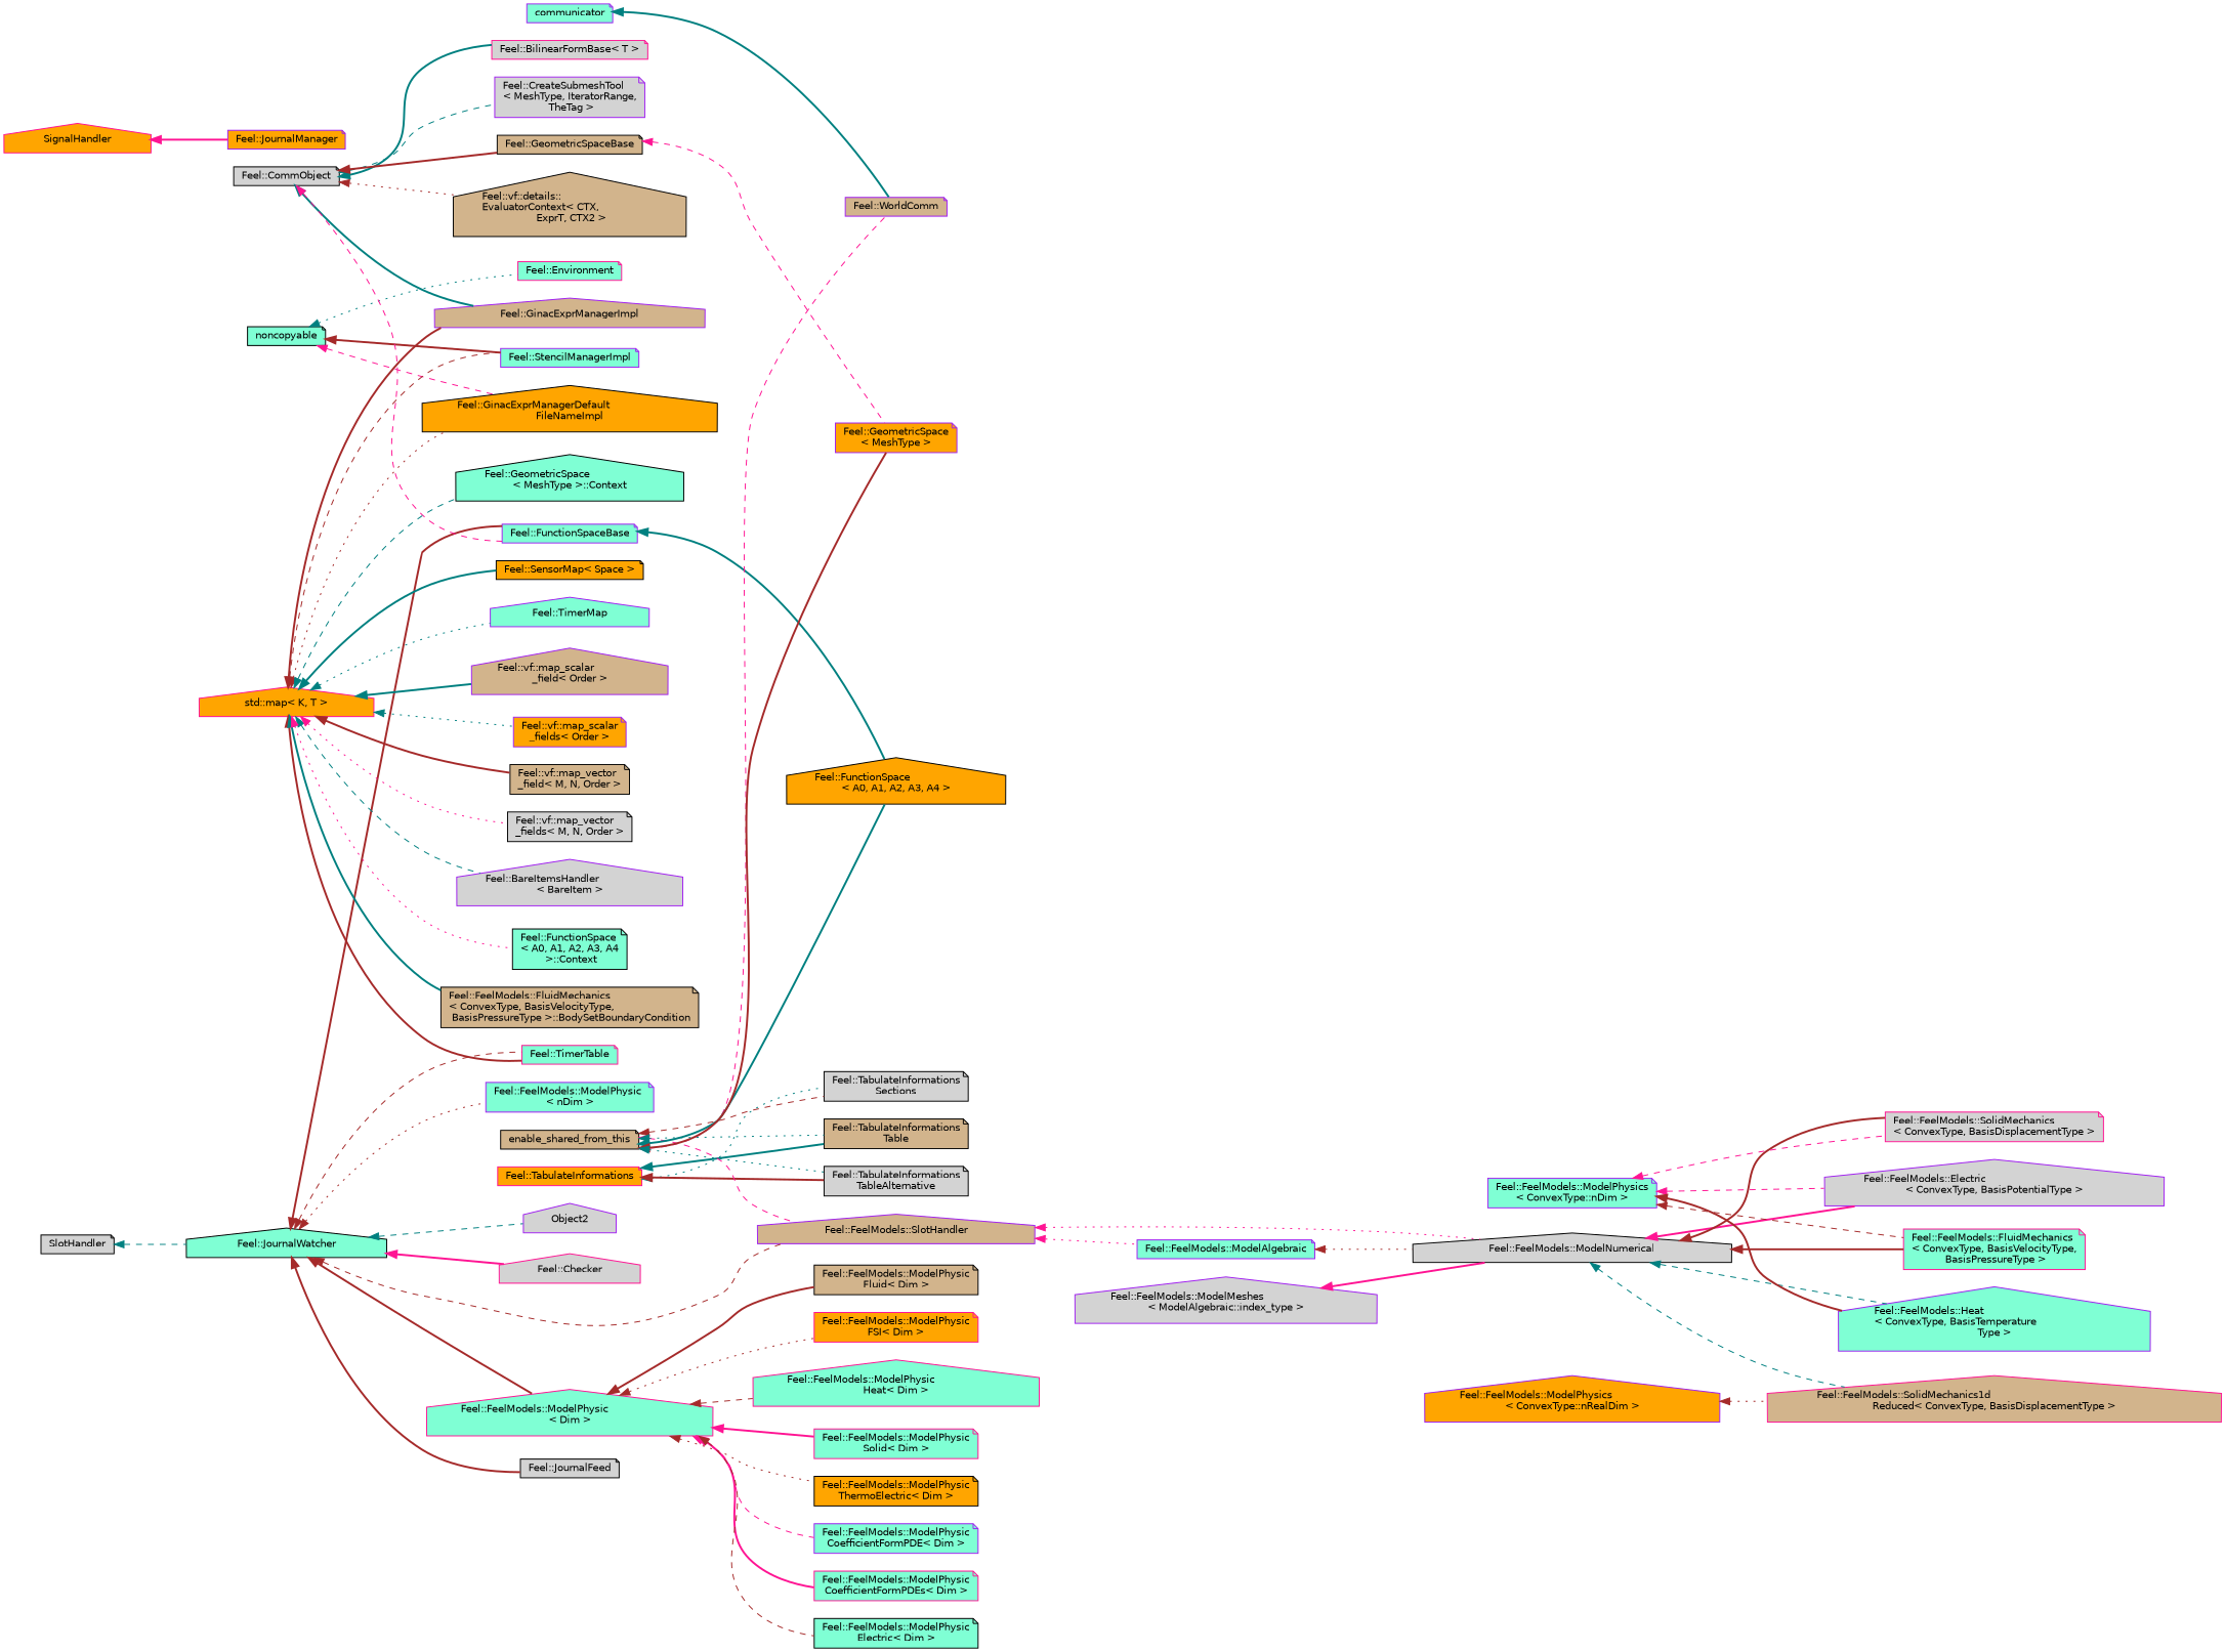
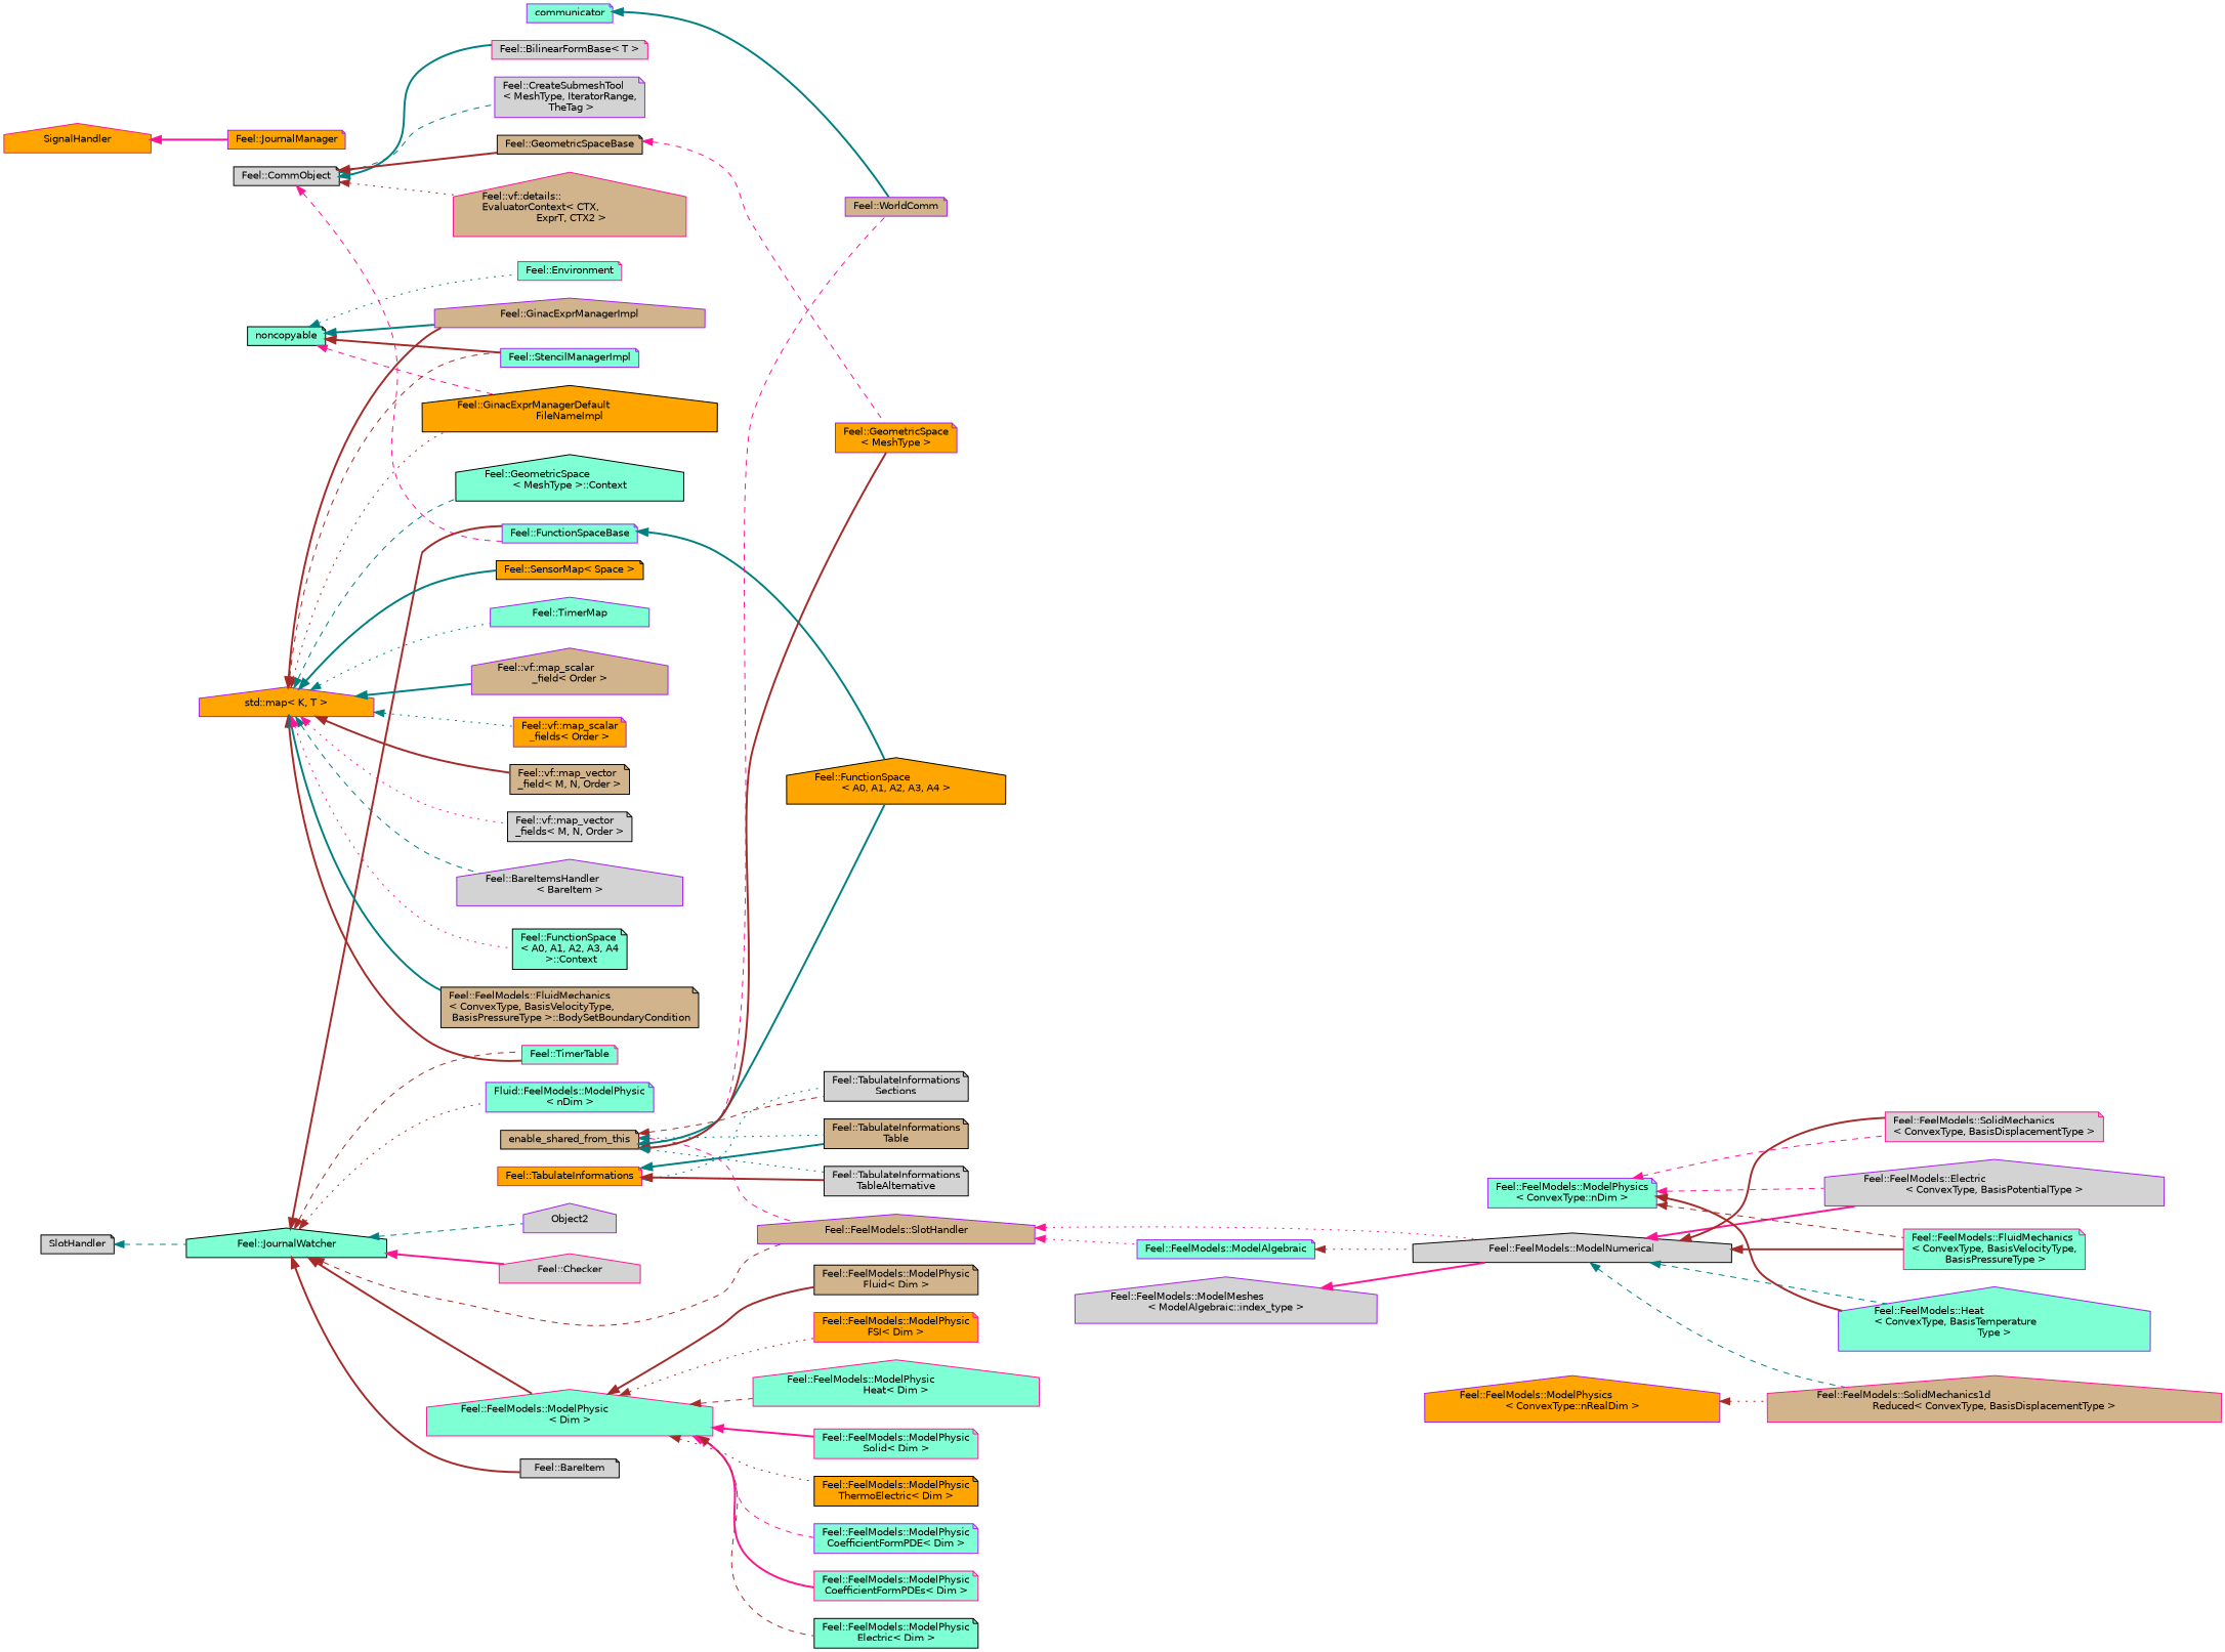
  digraph {
    rankdir=LR
    node [color=black fillcolor=aquamarine fontname=Helvetica fontsize=10 shape=note style=filled]
    edge [color=brown dir=back fontname=Helvetica fontsize=10 labelfontname=Helvetica labelfontsize=10 style=bold]
    n1 [color=purple height=0.2 label=communicator width=0.4]
    n2 [color=purple fillcolor=tan height=0.2 label="Feel::WorldComm" width=0.4]
    n3 [height=0.2 label=noncopyable width=0.4]
    n4 [color=deeppink height=0.2 label="Feel::Environment" width=0.4]
    n5 [fillcolor=orange height=0.2 label="Feel::GinacExprManagerDefault\lFileNameImpl" shape=house width=0.4]
    n6 [color=purple fillcolor=tan height=0.2 label="Feel::GinacExprManagerImpl" shape=house width=0.4]
    n7 [color=purple height=0.2 label="Feel::StencilManagerImpl" width=0.4]
    n8 [color=deeppink fillcolor=orange height=0.2 label=SignalHandler shape=house width=0.4]
    n9 [color=purple fillcolor=orange height=0.2 label="Feel::JournalManager" width=0.4]
    n10 [fillcolor=lightgrey height=0.2 label=SlotHandler width=0.4]
    n11 [height=0.2 label="Feel::JournalWatcher" shape=house width=0.4]
    n12 [color=deeppink fillcolor=lightgrey height=0.2 label="Feel::Checker" shape=house width=0.4]
    n13 [color=purple fillcolor=tan height=0.2 label="Feel::FeelModels::SlotHandler" shape=house width=0.4]
    n14 [color=deeppink height=0.2 label="Feel::FeelModels::ModelPhysic\l\< Dim \>" shape=house width=0.4]
    n15 [color=purple height=0.2 label="Feel::FunctionSpaceBase" width=0.4]
-   n16 [fillcolor=lightgrey height=0.2 label="Feel::JournalFeed" width=0.4]
+   n16 [fillcolor=lightgrey height=0.2 label="Feel::BareItem" width=0.4]
    n17 [color=deeppink height=0.2 label="Feel::TimerTable" width=0.4]
-   n18 [color=purple height=0.2 label="Feel::FeelModels::ModelPhysic\l\< nDim \>" width=0.4]
+   n18 [color=purple height=0.2 label="Fluid::FeelModels::ModelPhysic\l\< nDim \>" width=0.4]
    n19 [color=purple fillcolor=lightgrey height=0.2 label=Object2 shape=house width=0.4]
    n20 [color=purple height=0.2 label="Feel::FeelModels::ModelAlgebraic" width=0.4]
    n21 [fillcolor=lightgrey height=0.2 label="Feel::FeelModels::ModelNumerical" shape=house width=0.4]
    n22 [color=purple height=0.2 label="Feel::FeelModels::ModelPhysic\lCoefficientFormPDE\< Dim \>" width=0.4]
    n23 [color=deeppink height=0.2 label="Feel::FeelModels::ModelPhysic\lCoefficientFormPDEs\< Dim \>" width=0.4]
    n24 [height=0.2 label="Feel::FeelModels::ModelPhysic\lElectric\< Dim \>" width=0.4]
    n25 [fillcolor=tan height=0.2 label="Feel::FeelModels::ModelPhysic\lFluid\< Dim \>" width=0.4]
    n26 [color=deeppink fillcolor=orange height=0.2 label="Feel::FeelModels::ModelPhysic\lFSI\< Dim \>" width=0.4]
    n27 [color=deeppink height=0.2 label="Feel::FeelModels::ModelPhysic\lHeat\< Dim \>" shape=house width=0.4]
    n28 [color=deeppink height=0.2 label="Feel::FeelModels::ModelPhysic\lSolid\< Dim \>" width=0.4]
    n29 [fillcolor=orange height=0.2 label="Feel::FeelModels::ModelPhysic\lThermoElectric\< Dim \>" width=0.4]
    n30 [fillcolor=orange height=0.2 label="Feel::FunctionSpace\l\< A0, A1, A2, A3, A4 \>" shape=house width=0.4]
    n31 [color=purple fillcolor=lightgrey height=0.2 label="Feel::FeelModels::Electric\l\< ConvexType, BasisPotentialType \>" shape=house width=0.4]
    n32 [color=deeppink height=0.2 label="Feel::FeelModels::FluidMechanics\l\< ConvexType, BasisVelocityType,\l BasisPressureType \>" width=0.4]
    n33 [color=purple height=0.2 label="Feel::FeelModels::Heat\l\< ConvexType, BasisTemperature\lType \>" shape=house width=0.4]
    n34 [color=deeppink fillcolor=lightgrey height=0.2 label="Feel::FeelModels::SolidMechanics\l\< ConvexType, BasisDisplacementType \>" width=0.4]
    n35 [color=deeppink fillcolor=tan height=0.2 label="Feel::FeelModels::SolidMechanics1d\lReduced\< ConvexType, BasisDisplacementType \>" shape=house width=0.4]
    n36 [fillcolor=lightgrey height=0.2 label="Feel::CommObject" width=0.4]
    n37 [color=deeppink fillcolor=lightgrey height=0.2 label="Feel::BilinearFormBase\< T \>" width=0.4]
    n38 [color=purple fillcolor=lightgrey height=0.2 label="Feel::CreateSubmeshTool\l\< MeshType, IteratorRange,\l TheTag \>" width=0.4]
    n39 [fillcolor=tan height=0.2 label="Feel::GeometricSpaceBase" width=0.4]
-   n40 [fillcolor=tan height=0.2 label="Feel::vf::details::\lEvaluatorContext\< CTX,\l ExprT, CTX2 \>" shape=house width=0.4]
+   n40 [color=deeppink fillcolor=tan height=0.2 label="Feel::vf::details::\lEvaluatorContext\< CTX,\l ExprT, CTX2 \>" shape=house width=0.4]
    n41 [color=purple fillcolor=orange height=0.2 label="Feel::GeometricSpace\l\< MeshType \>" width=0.4]
    n42 [color=deeppink fillcolor=orange height=0.2 label="Feel::TabulateInformations" width=0.4]
    n43 [fillcolor=lightgrey height=0.2 label="Feel::TabulateInformations\lSections" width=0.4]
    n44 [fillcolor=tan height=0.2 label="Feel::TabulateInformations\lTable" width=0.4]
    n45 [fillcolor=lightgrey height=0.2 label="Feel::TabulateInformations\lTableAlternative" width=0.4]
    n46 [color=purple fillcolor=lightgrey height=0.2 label="Feel::FeelModels::ModelMeshes\l\< ModelAlgebraic::index_type \>" shape=house width=0.4]
    n47 [color=purple height=0.2 label="Feel::FeelModels::ModelPhysics\l\< ConvexType::nDim \>" width=0.4]
    n48 [color=purple fillcolor=orange height=0.2 label="Feel::FeelModels::ModelPhysics\l\< ConvexType::nRealDim \>" shape=house width=0.4]
    n49 [fillcolor=tan height=0.2 label=enable_shared_from_this width=0.4]
-   n50 [color=deeppink fillcolor=orange height=0.2 label="std::map\< K, T \>" shape=house width=0.4]
+   n50 [color=purple fillcolor=orange height=0.2 label="std::map\< K, T \>" shape=house width=0.4]
    n51 [color=purple fillcolor=lightgrey height=0.2 label="Feel::BareItemsHandler\l\< BareItem \>" shape=house width=0.4]
    n52 [fillcolor=tan height=0.2 label="Feel::FeelModels::FluidMechanics\l\< ConvexType, BasisVelocityType,\l BasisPressureType \>::BodySetBoundaryCondition" width=0.4]
    n53 [height=0.2 label="Feel::FunctionSpace\l\< A0, A1, A2, A3, A4\l \>::Context" width=0.4]
    n54 [height=0.2 label="Feel::GeometricSpace\l\< MeshType \>::Context" shape=house width=0.4]
    n55 [fillcolor=orange height=0.2 label="Feel::SensorMap\< Space \>" width=0.4]
    n56 [color=purple height=0.2 label="Feel::TimerMap" shape=house width=0.4]
    n57 [color=purple fillcolor=tan height=0.2 label="Feel::vf::map_scalar\l_field\< Order \>" shape=house width=0.4]
    n58 [color=purple fillcolor=orange height=0.2 label="Feel::vf::map_scalar\l_fields\< Order \>" width=0.4]
    n59 [fillcolor=tan height=0.2 label="Feel::vf::map_vector\l_field\< M, N, Order \>" width=0.4]
    n60 [fillcolor=lightgrey height=0.2 label="Feel::vf::map_vector\l_fields\< M, N, Order \>" width=0.4]
    n1 -> n2 [color=teal]
    n3 -> n4 [color=teal style=dotted]
    n3 -> n5 [color=deeppink style=dashed]
-   n36 -> n6 [color=teal]
+   n3 -> n6 [color=teal]
    n3 -> n7
    n8 -> n9 [color=deeppink]
    n10 -> n11 [color=teal style=dashed]
    n11 -> n12 [color=deeppink]
    n11 -> n13 [style=dashed]
    n11 -> n14
    n11 -> n15
    n11 -> n16
    n11 -> n17 [style=dashed]
    n11 -> n18 [style=dotted]
    n11 -> n19 [color=teal style=dashed]
    n13 -> n20 [color=deeppink style=dotted]
    n13 -> n21 [color=deeppink style=dotted]
    n14 -> n22 [color=deeppink style=dashed]
    n14 -> n23 [color=deeppink]
    n14 -> n24 [style=dashed]
    n14 -> n25
    n14 -> n26 [style=dotted]
    n14 -> n27 [style=dashed]
    n14 -> n28 [color=deeppink]
    n14 -> n29 [style=dotted]
    n15 -> n30 [color=teal]
    n20 -> n21 [style=dotted]
    n21 -> n31 [color=deeppink]
    n21 -> n32
    n21 -> n33 [color=teal style=dashed]
    n21 -> n34
    n21 -> n35 [color=teal style=dashed]
    n36 -> n15 [color=deeppink style=dashed]
    n36 -> n37 [color=teal]
    n36 -> n38 [color=teal style=dashed]
    n36 -> n39
    n36 -> n40 [style=dotted]
    n39 -> n41 [color=deeppink style=dashed]
    n42 -> n43 [color=teal style=dotted]
    n42 -> n44 [color=teal]
    n42 -> n45
    n46 -> n21 [color=deeppink]
    n47 -> n31 [color=deeppink style=dashed]
    n47 -> n32 [style=dashed]
    n47 -> n33
    n47 -> n34 [color=deeppink style=dashed]
    n48 -> n35 [style=dotted]
    n49 -> n2 [color=deeppink style=dashed]
    n49 -> n13 [color=deeppink style=dashed]
    n49 -> n30 [color=teal]
    n49 -> n41
    n49 -> n43 [style=dashed]
    n49 -> n44 [color=teal style=dotted]
    n49 -> n45 [color=teal style=dotted]
    n50 -> n5 [style=dotted]
    n50 -> n6
    n50 -> n7 [style=dashed]
    n50 -> n17
    n50 -> n51 [color=teal style=dashed]
    n50 -> n52 [color=teal]
    n50 -> n53 [color=deeppink style=dotted]
    n50 -> n54 [color=teal style=dashed]
    n50 -> n55 [color=teal]
    n50 -> n56 [color=teal style=dotted]
    n50 -> n57 [color=teal]
    n50 -> n58 [color=teal style=dotted]
    n50 -> n59
    n50 -> n60 [color=deeppink style=dotted]
  }
